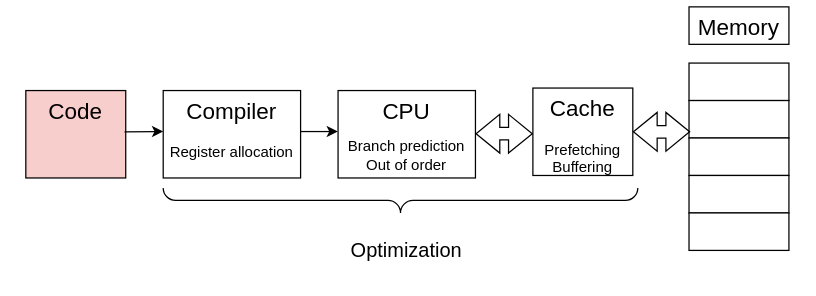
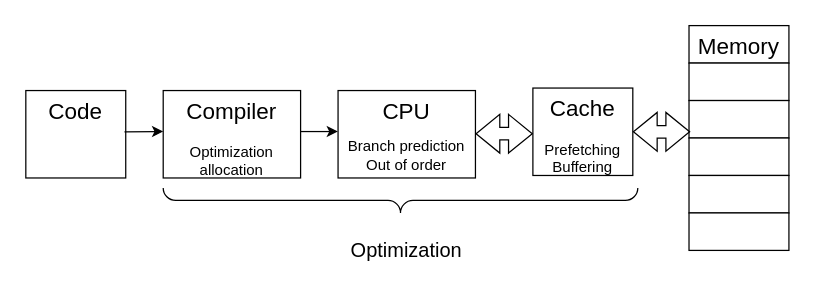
  <mxCell id="0" />
  <mxCell id="1" parent="0" />
- <mxCell id="2" value="Code" style="rounded=0;whiteSpace=wrap;html=1;verticalAlign=top;fontSize=18;fillColor=#f8cecc;" vertex="1" parent="1"><mxGeometry x="20" y="72" width="80" height="70" as="geometry" /></mxCell>
- <mxCell id="3" value="Compiler&lt;div style=&quot;font-size: 12px;&quot;&gt;&lt;br&gt;&lt;/div&gt;&lt;div style=&quot;font-size: 12px;&quot;&gt;Register allocation&lt;/div&gt;" style="rounded=0;whiteSpace=wrap;html=1;verticalAlign=top;fontSize=18;" vertex="1" parent="1"><mxGeometry x="130" y="72" width="110" height="70" as="geometry" /></mxCell>
+ <mxCell id="2" value="Code" style="rounded=0;whiteSpace=wrap;html=1;verticalAlign=top;fontSize=18;" vertex="1" parent="1"><mxGeometry x="20" y="72" width="80" height="70" as="geometry" /></mxCell>
+ <mxCell id="3" value="Compiler&lt;div style=&quot;font-size: 12px;&quot;&gt;&lt;br&gt;&lt;/div&gt;&lt;div style=&quot;font-size: 12px;&quot;&gt;Optimization allocation&lt;/div&gt;" style="rounded=0;whiteSpace=wrap;html=1;verticalAlign=top;fontSize=18;" vertex="1" parent="1"><mxGeometry x="130" y="72" width="110" height="70" as="geometry" /></mxCell>
  <mxCell id="4" value="CPU&lt;div style=&quot;font-size: 8px;&quot;&gt;&lt;br&gt;&lt;div style=&quot;font-size: 12px;&quot;&gt;Branch prediction&lt;/div&gt;&lt;div style=&quot;font-size: 12px;&quot;&gt;Out of order&lt;/div&gt;&lt;/div&gt;" style="rounded=0;whiteSpace=wrap;html=1;verticalAlign=top;fontSize=18;" vertex="1" parent="1"><mxGeometry x="270" y="72" width="110" height="70" as="geometry" /></mxCell>
  <mxCell id="5" value="Cache&lt;div style=&quot;font-size: 12px;&quot;&gt;&lt;br&gt;&lt;/div&gt;&lt;div style=&quot;font-size: 12px;&quot;&gt;Prefetching&lt;/div&gt;&lt;div style=&quot;font-size: 12px;&quot;&gt;Buffering&lt;/div&gt;" style="rounded=0;whiteSpace=wrap;html=1;verticalAlign=top;fontSize=18;" vertex="1" parent="1"><mxGeometry x="426" y="70" width="80" height="70" as="geometry" /></mxCell>
- <mxCell id="6" value="Memory" style="rounded=0;whiteSpace=wrap;html=1;verticalAlign=top;fontSize=18;" vertex="1" parent="1"><mxGeometry x="551" y="5" width="80" height="30" as="geometry" /></mxCell>
+ <mxCell id="6" value="Memory" style="rounded=0;whiteSpace=wrap;html=1;verticalAlign=top;fontSize=18;" vertex="1" parent="1"><mxGeometry x="551" y="20" width="80" height="30" as="geometry" /></mxCell>
  <mxCell id="7" value="" style="rounded=0;whiteSpace=wrap;html=1;verticalAlign=top;fontSize=18;" vertex="1" parent="1"><mxGeometry x="551" y="50" width="80" height="30" as="geometry" /></mxCell>
  <mxCell id="8" value="" style="rounded=0;whiteSpace=wrap;html=1;verticalAlign=top;fontSize=18;" vertex="1" parent="1"><mxGeometry x="551" y="80" width="80" height="30" as="geometry" /></mxCell>
  <mxCell id="9" value="" style="rounded=0;whiteSpace=wrap;html=1;verticalAlign=top;fontSize=18;" vertex="1" parent="1"><mxGeometry x="551" y="110" width="80" height="30" as="geometry" /></mxCell>
  <mxCell id="10" value="" style="rounded=0;whiteSpace=wrap;html=1;verticalAlign=top;fontSize=18;" vertex="1" parent="1"><mxGeometry x="551" y="140" width="80" height="30" as="geometry" /></mxCell>
  <mxCell id="11" value="" style="rounded=0;whiteSpace=wrap;html=1;verticalAlign=top;fontSize=18;" vertex="1" parent="1"><mxGeometry x="551" y="170" width="80" height="30" as="geometry" /></mxCell>
  <mxCell id="12" value="" style="shape=flexArrow;endArrow=classic;startArrow=classic;html=1;rounded=0;exitX=1;exitY=0.5;exitDx=0;exitDy=0;" edge="1" parent="1" source="5"><mxGeometry width="100" height="100" relative="1" as="geometry"><mxPoint x="451" y="200" as="sourcePoint" /><mxPoint x="552" y="105" as="targetPoint" /></mxGeometry></mxCell>
  <mxCell id="13" value="" style="shape=flexArrow;endArrow=classic;startArrow=classic;html=1;rounded=0;exitX=1;exitY=0.5;exitDx=0;exitDy=0;" edge="1" parent="1"><mxGeometry width="100" height="100" relative="1" as="geometry"><mxPoint x="380" y="106.58" as="sourcePoint" /><mxPoint x="426" y="106.58" as="targetPoint" /></mxGeometry></mxCell>
  <mxCell id="14" value="" style="endArrow=classic;html=1;rounded=0;" edge="1" parent="1"><mxGeometry width="50" height="50" relative="1" as="geometry"><mxPoint x="99" y="105" as="sourcePoint" /><mxPoint x="130" y="104.76" as="targetPoint" /></mxGeometry></mxCell>
  <mxCell id="15" value="" style="endArrow=classic;html=1;rounded=0;entryX=-0.001;entryY=0.422;entryDx=0;entryDy=0;entryPerimeter=0;exitX=1;exitY=0.422;exitDx=0;exitDy=0;exitPerimeter=0;" edge="1" parent="1"><mxGeometry width="50" height="50" relative="1" as="geometry"><mxPoint x="240" y="104.83" as="sourcePoint" /><mxPoint x="269.89" y="104.83" as="targetPoint" /></mxGeometry></mxCell>
  <mxCell id="16" value="" style="verticalLabelPosition=bottom;shadow=0;dashed=0;align=center;html=1;verticalAlign=top;strokeWidth=1;shape=mxgraph.mockup.markup.curlyBrace;whiteSpace=wrap;strokeColor=#000000;rotation=-180;fontStyle=0" vertex="1" parent="1"><mxGeometry x="130" y="150" width="380" height="20" as="geometry" /></mxCell>
  <mxCell id="17" value="&lt;font style=&quot;font-size: 16px;&quot;&gt;Optimization&lt;/font&gt;" style="text;html=1;align=center;verticalAlign=middle;whiteSpace=wrap;rounded=0;" vertex="1" parent="1"><mxGeometry x="295" y="185" width="60" height="30" as="geometry" /></mxCell>
